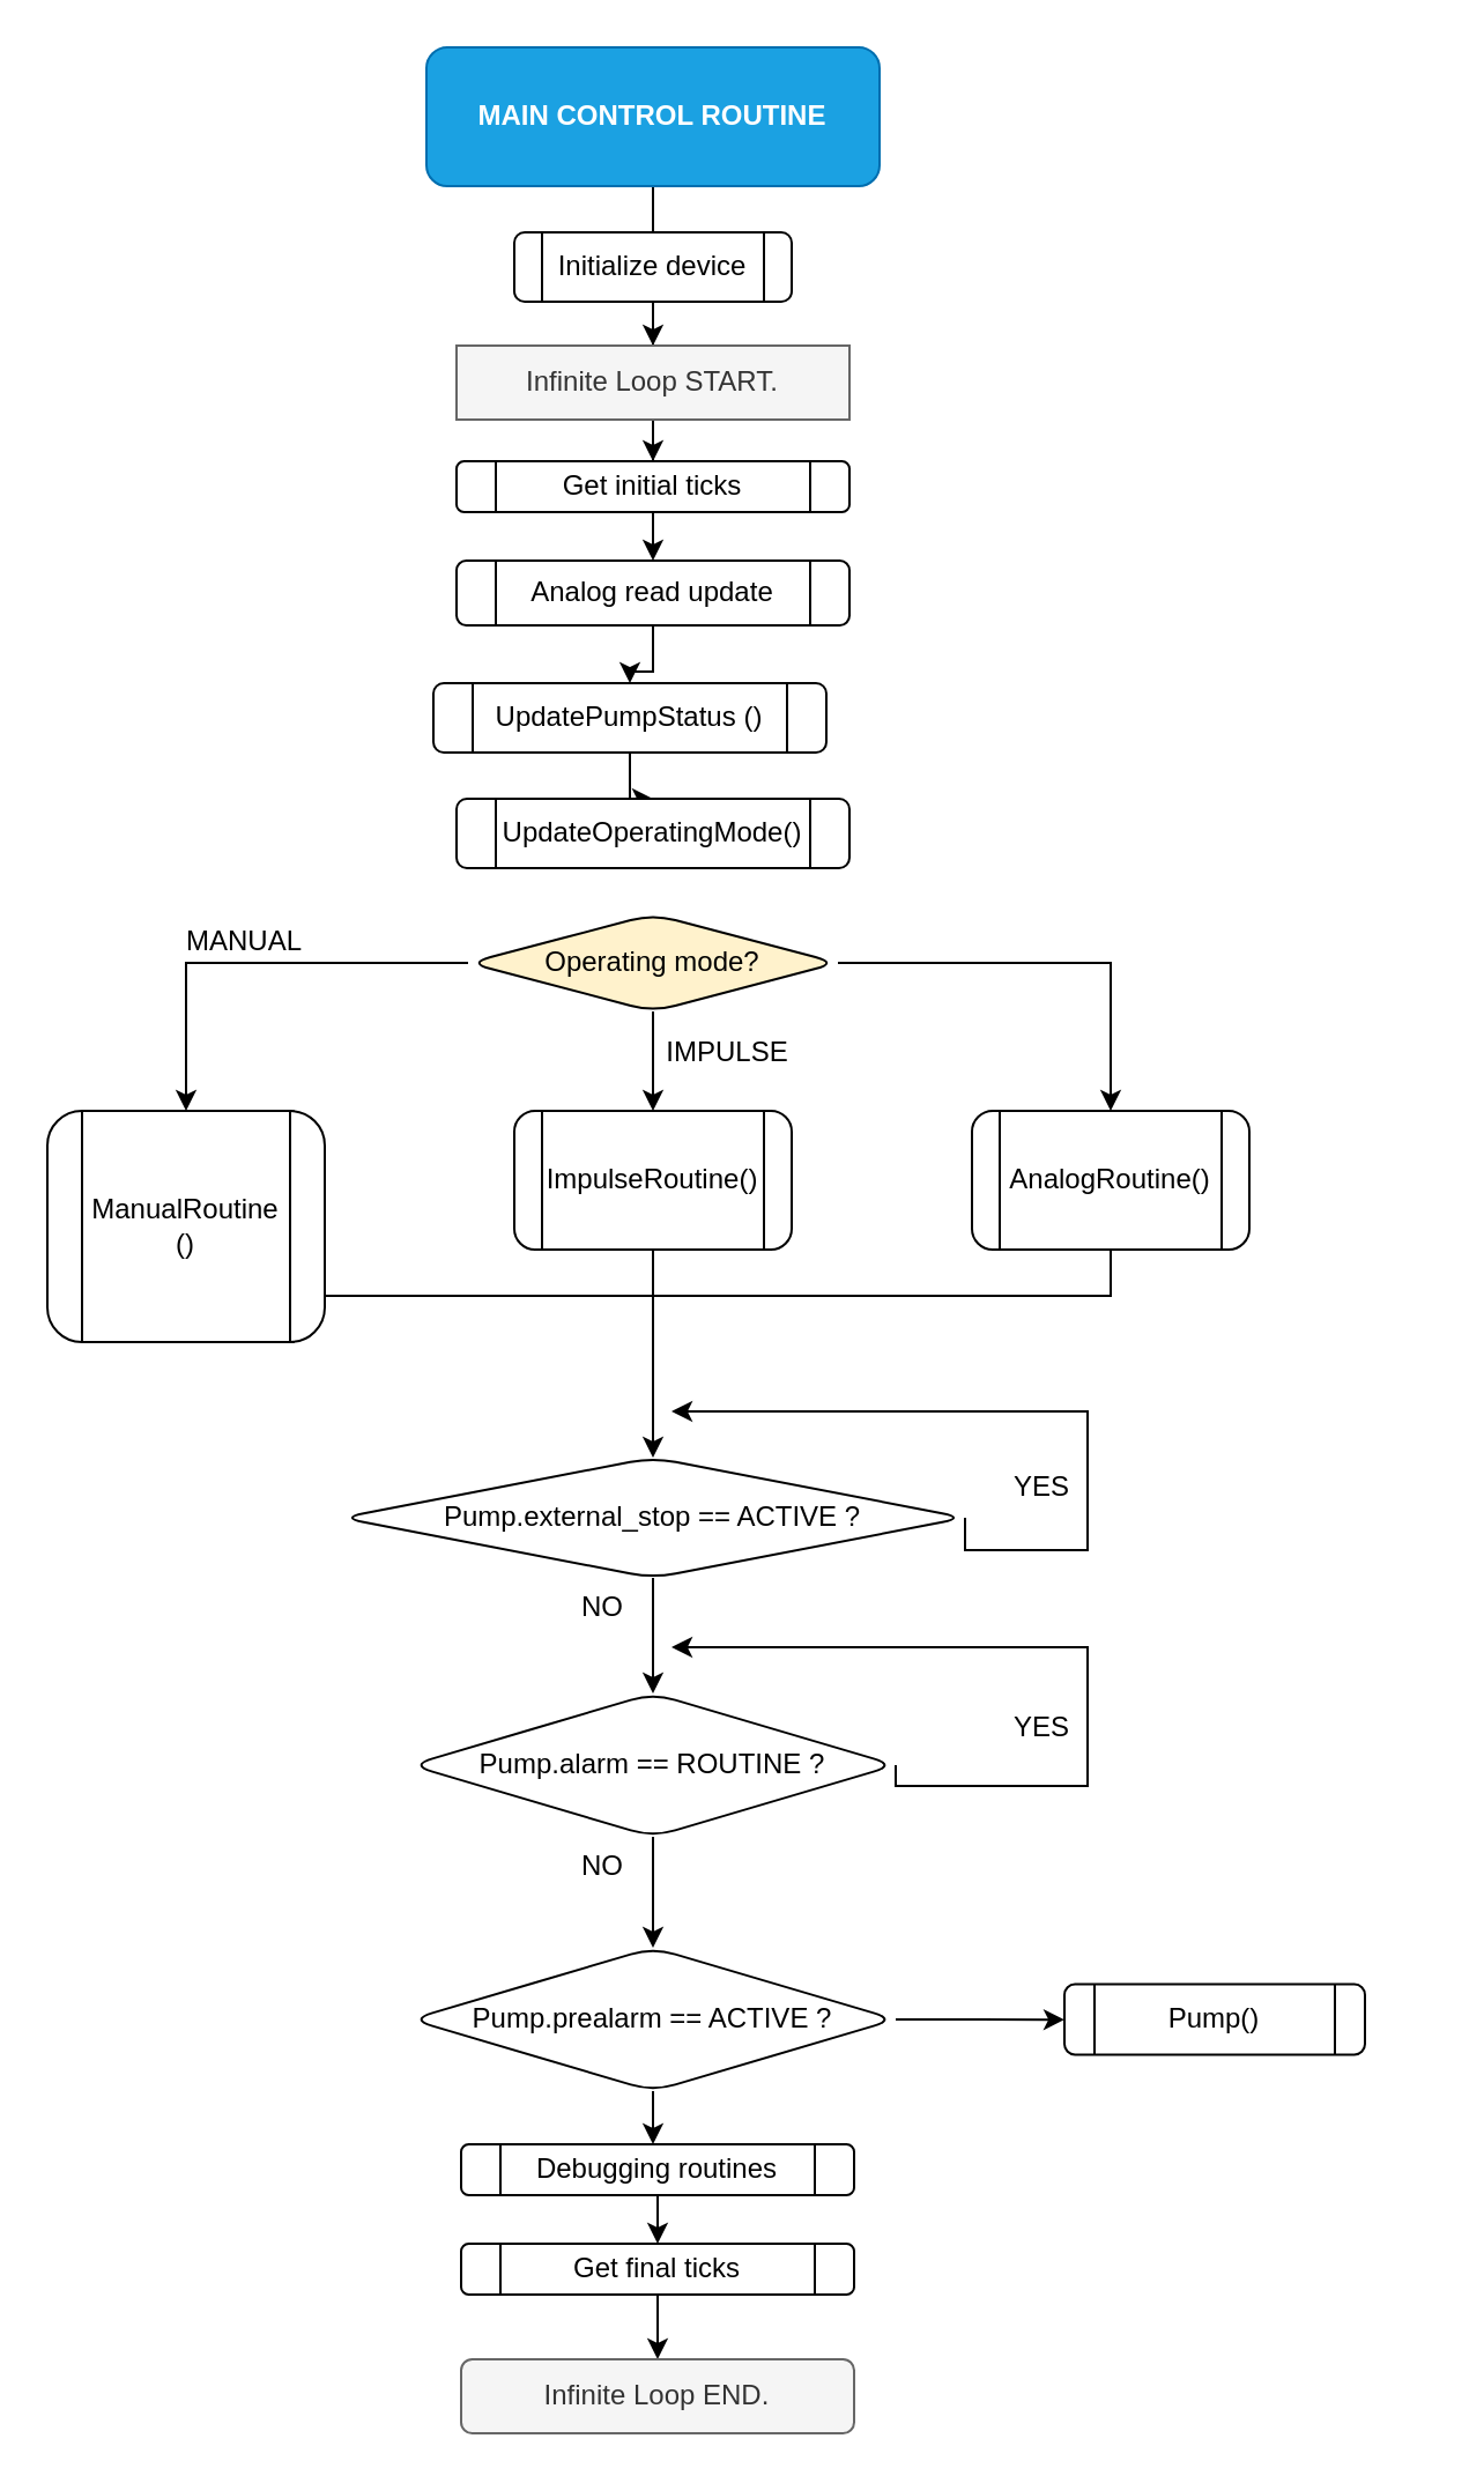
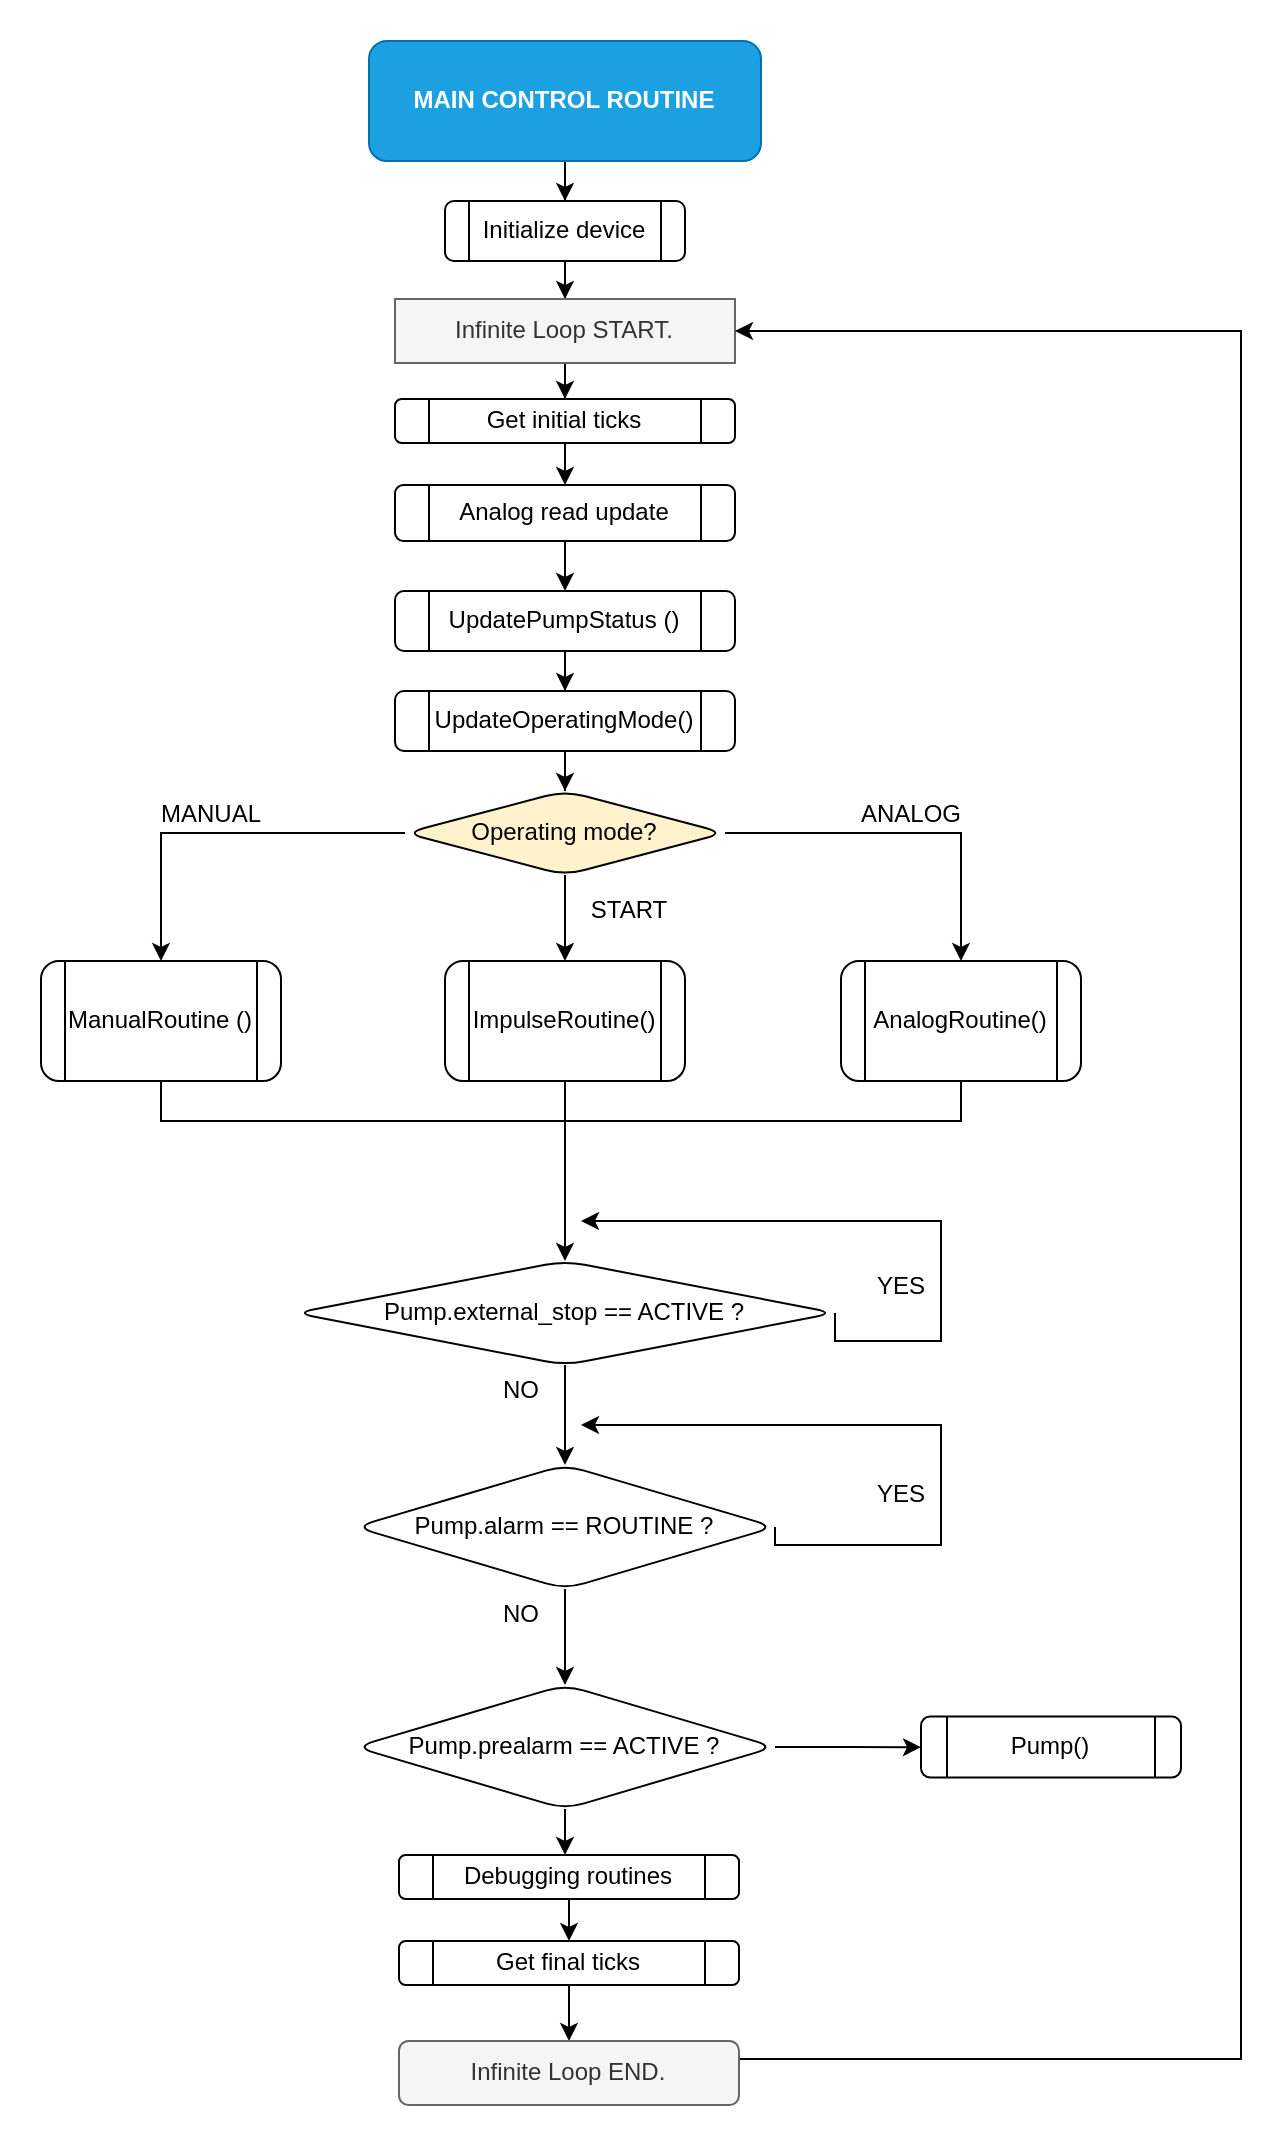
  <mxCell id="0" />
  <mxCell id="1" parent="0" />
- <mxCell id="2" value="" style="edgeStyle=orthogonalEdgeStyle;rounded=0;orthogonalLoop=1;jettySize=auto;html=1;endArrow=none;" parent="1" source="3" target="5" edge="1"><mxGeometry relative="1" as="geometry" /></mxCell>
+ <mxCell id="2" value="" style="edgeStyle=orthogonalEdgeStyle;rounded=0;orthogonalLoop=1;jettySize=auto;html=1;" parent="1" source="3" target="5" edge="1"><mxGeometry relative="1" as="geometry" /></mxCell>
  <mxCell id="3" value="&lt;b&gt;MAIN CONTROL ROUTINE&lt;/b&gt;" style="rounded=1;whiteSpace=wrap;html=1;fillColor=#1ba1e2;strokeColor=#006EAF;fontColor=#ffffff;" parent="1" vertex="1"><mxGeometry x="184" y="20" width="196" height="60" as="geometry" /></mxCell>
  <mxCell id="4" value="" style="edgeStyle=orthogonalEdgeStyle;rounded=0;orthogonalLoop=1;jettySize=auto;html=1;" parent="1" source="5" target="7" edge="1"><mxGeometry relative="1" as="geometry" /></mxCell>
  <mxCell id="5" value="Initialize device" style="shape=process;whiteSpace=wrap;html=1;backgroundOutline=1;rounded=1;" parent="1" vertex="1"><mxGeometry x="222" y="100" width="120" height="30" as="geometry" /></mxCell>
  <mxCell id="6" value="" style="edgeStyle=orthogonalEdgeStyle;rounded=0;orthogonalLoop=1;jettySize=auto;html=1;" parent="1" source="7" target="9" edge="1"><mxGeometry relative="1" as="geometry" /></mxCell>
  <mxCell id="7" value="Infinite Loop&amp;nbsp;&lt;span style=&quot;background-color: initial;&quot;&gt;START.&lt;/span&gt;" style="whiteSpace=wrap;html=1;fillColor=#f5f5f5;fontColor=#333333;strokeColor=#666666;rounded=0;" parent="1" vertex="1"><mxGeometry x="197" y="149" width="170" height="32" as="geometry" /></mxCell>
  <mxCell id="8" value="" style="edgeStyle=orthogonalEdgeStyle;rounded=0;orthogonalLoop=1;jettySize=auto;html=1;" parent="1" source="9" target="11" edge="1"><mxGeometry relative="1" as="geometry" /></mxCell>
  <mxCell id="9" value="Get initial ticks" style="shape=process;whiteSpace=wrap;html=1;backgroundOutline=1;rounded=1;" parent="1" vertex="1"><mxGeometry x="197" y="199" width="170" height="22" as="geometry" /></mxCell>
  <mxCell id="10" value="" style="edgeStyle=orthogonalEdgeStyle;rounded=0;orthogonalLoop=1;jettySize=auto;html=1;" parent="1" source="11" target="13" edge="1"><mxGeometry relative="1" as="geometry" /></mxCell>
  <mxCell id="11" value="Analog read update" style="shape=process;whiteSpace=wrap;html=1;backgroundOutline=1;rounded=1;" parent="1" vertex="1"><mxGeometry x="197" y="242" width="170" height="28" as="geometry" /></mxCell>
  <mxCell id="12" value="" style="edgeStyle=orthogonalEdgeStyle;rounded=0;orthogonalLoop=1;jettySize=auto;html=1;" parent="1" source="13" target="15" edge="1"><mxGeometry relative="1" as="geometry" /></mxCell>
- <mxCell id="13" value="UpdatePumpStatus ()" style="shape=process;whiteSpace=wrap;html=1;backgroundOutline=1;rounded=1;" parent="1" vertex="1"><mxGeometry x="187" y="295" width="170" height="30" as="geometry" /></mxCell>
+ <mxCell id="13" value="UpdatePumpStatus ()" style="shape=process;whiteSpace=wrap;html=1;backgroundOutline=1;rounded=1;" parent="1" vertex="1"><mxGeometry x="197" y="295" width="170" height="30" as="geometry" /></mxCell>
+ <mxCell id="14" value="" style="edgeStyle=orthogonalEdgeStyle;rounded=0;orthogonalLoop=1;jettySize=auto;html=1;" parent="1" source="15" target="19" edge="1"><mxGeometry relative="1" as="geometry" /></mxCell>
  <mxCell id="15" value="UpdateOperatingMode()" style="shape=process;whiteSpace=wrap;html=1;backgroundOutline=1;rounded=1;" parent="1" vertex="1"><mxGeometry x="197" y="345" width="170" height="30" as="geometry" /></mxCell>
  <mxCell id="16" value="" style="edgeStyle=orthogonalEdgeStyle;rounded=0;orthogonalLoop=1;jettySize=auto;html=1;" parent="1" source="19" target="21" edge="1"><mxGeometry relative="1" as="geometry" /></mxCell>
  <mxCell id="17" value="" style="edgeStyle=orthogonalEdgeStyle;rounded=0;orthogonalLoop=1;jettySize=auto;html=1;" parent="1" source="19" target="23" edge="1"><mxGeometry relative="1" as="geometry" /></mxCell>
  <mxCell id="18" value="" style="edgeStyle=orthogonalEdgeStyle;rounded=0;orthogonalLoop=1;jettySize=auto;html=1;" parent="1" source="19" target="25" edge="1"><mxGeometry relative="1" as="geometry" /></mxCell>
  <mxCell id="19" value="Operating mode?" style="rhombus;whiteSpace=wrap;html=1;rounded=1;fillColor=#fff2cc;" parent="1" vertex="1"><mxGeometry x="202" y="395" width="160" height="42" as="geometry" /></mxCell>
  <mxCell id="20" style="edgeStyle=orthogonalEdgeStyle;rounded=0;orthogonalLoop=1;jettySize=auto;html=1;exitX=0.5;exitY=1;exitDx=0;exitDy=0;endArrow=none;endFill=0;" parent="1" source="21" edge="1"><mxGeometry relative="1" as="geometry"><mxPoint x="280" y="560" as="targetPoint" /><Array as="points"><mxPoint x="80" y="560" /><mxPoint x="280" y="560" /></Array></mxGeometry></mxCell>
- <mxCell id="21" value="ManualRoutine ()" style="shape=process;whiteSpace=wrap;html=1;backgroundOutline=1;rounded=1;" parent="1" vertex="1"><mxGeometry x="20" y="480" width="120" height="100" as="geometry" /></mxCell>
+ <mxCell id="21" value="ManualRoutine ()" style="shape=process;whiteSpace=wrap;html=1;backgroundOutline=1;rounded=1;" parent="1" vertex="1"><mxGeometry x="20" y="480" width="120" height="60" as="geometry" /></mxCell>
  <mxCell id="22" style="edgeStyle=orthogonalEdgeStyle;rounded=0;orthogonalLoop=1;jettySize=auto;html=1;exitX=0.5;exitY=1;exitDx=0;exitDy=0;endArrow=none;endFill=0;" parent="1" source="23" edge="1"><mxGeometry relative="1" as="geometry"><mxPoint x="280" y="560" as="targetPoint" /><Array as="points"><mxPoint x="480" y="560" /><mxPoint x="291" y="560" /></Array></mxGeometry></mxCell>
  <mxCell id="23" value="AnalogRoutine()" style="shape=process;whiteSpace=wrap;html=1;backgroundOutline=1;rounded=1;" parent="1" vertex="1"><mxGeometry x="420" y="480" width="120" height="60" as="geometry" /></mxCell>
  <mxCell id="24" style="edgeStyle=orthogonalEdgeStyle;rounded=0;orthogonalLoop=1;jettySize=auto;html=1;exitX=0.5;exitY=1;exitDx=0;exitDy=0;entryX=0.5;entryY=0;entryDx=0;entryDy=0;" parent="1" source="25" target="31" edge="1"><mxGeometry relative="1" as="geometry" /></mxCell>
  <mxCell id="25" value="ImpulseRoutine()" style="shape=process;whiteSpace=wrap;html=1;backgroundOutline=1;rounded=1;" parent="1" vertex="1"><mxGeometry x="222" y="480" width="120" height="60" as="geometry" /></mxCell>
  <mxCell id="26" value="MANUAL" style="text;html=1;align=center;verticalAlign=middle;resizable=0;points=[];autosize=1;strokeColor=none;fillColor=none;" parent="1" vertex="1"><mxGeometry x="70" y="392" width="70" height="30" as="geometry" /></mxCell>
- <mxCell id="28" value="IMPULSE" style="text;html=1;align=center;verticalAlign=middle;resizable=0;points=[];autosize=1;strokeColor=none;fillColor=none;" parent="1" vertex="1"><mxGeometry x="274" y="440" width="80" height="30" as="geometry" /></mxCell>
+ <mxCell id="27" value="ANALOG" style="text;html=1;align=center;verticalAlign=middle;resizable=0;points=[];autosize=1;strokeColor=none;fillColor=none;" parent="1" vertex="1"><mxGeometry x="420" y="392" width="70" height="30" as="geometry" /></mxCell>
+ <mxCell id="28" value="START" style="text;html=1;align=center;verticalAlign=middle;resizable=0;points=[];autosize=1;strokeColor=none;fillColor=none;" parent="1" vertex="1"><mxGeometry x="274" y="440" width="80" height="30" as="geometry" /></mxCell>
  <mxCell id="29" style="edgeStyle=orthogonalEdgeStyle;rounded=0;orthogonalLoop=1;jettySize=auto;html=1;exitX=1;exitY=0.5;exitDx=0;exitDy=0;" parent="1" source="31" edge="1"><mxGeometry relative="1" as="geometry"><mxPoint x="290" y="610" as="targetPoint" /><Array as="points"><mxPoint x="470" y="670" /><mxPoint x="470" y="610" /></Array></mxGeometry></mxCell>
  <mxCell id="30" value="" style="edgeStyle=orthogonalEdgeStyle;rounded=0;orthogonalLoop=1;jettySize=auto;html=1;" parent="1" source="31" target="35" edge="1"><mxGeometry relative="1" as="geometry" /></mxCell>
  <mxCell id="31" value="Pump.external_stop == ACTIVE ?" style="rhombus;whiteSpace=wrap;html=1;rounded=1;" parent="1" vertex="1"><mxGeometry x="147" y="630" width="270" height="52" as="geometry" /></mxCell>
  <mxCell id="32" value="YES" style="text;html=1;align=center;verticalAlign=middle;resizable=0;points=[];autosize=1;strokeColor=none;fillColor=none;" parent="1" vertex="1"><mxGeometry x="425" y="628" width="50" height="30" as="geometry" /></mxCell>
  <mxCell id="33" style="edgeStyle=orthogonalEdgeStyle;rounded=0;orthogonalLoop=1;jettySize=auto;html=1;exitX=1;exitY=0.5;exitDx=0;exitDy=0;" parent="1" source="35" edge="1"><mxGeometry relative="1" as="geometry"><mxPoint x="290" y="712" as="targetPoint" /><Array as="points"><mxPoint x="470" y="772" /><mxPoint x="470" y="712" /></Array></mxGeometry></mxCell>
  <mxCell id="34" style="edgeStyle=orthogonalEdgeStyle;rounded=0;orthogonalLoop=1;jettySize=auto;html=1;exitX=0.5;exitY=1;exitDx=0;exitDy=0;entryX=0.5;entryY=0;entryDx=0;entryDy=0;" parent="1" source="35" target="40" edge="1"><mxGeometry relative="1" as="geometry" /></mxCell>
  <mxCell id="35" value="Pump.alarm == ROUTINE ?" style="rhombus;whiteSpace=wrap;html=1;rounded=1;" parent="1" vertex="1"><mxGeometry x="177" y="732" width="210" height="62" as="geometry" /></mxCell>
  <mxCell id="36" value="YES" style="text;html=1;align=center;verticalAlign=middle;resizable=0;points=[];autosize=1;strokeColor=none;fillColor=none;" parent="1" vertex="1"><mxGeometry x="425" y="732" width="50" height="30" as="geometry" /></mxCell>
  <mxCell id="37" value="NO" style="text;html=1;align=center;verticalAlign=middle;resizable=0;points=[];autosize=1;strokeColor=none;fillColor=none;" parent="1" vertex="1"><mxGeometry x="240" y="680" width="40" height="30" as="geometry" /></mxCell>
  <mxCell id="38" value="" style="edgeStyle=orthogonalEdgeStyle;rounded=0;orthogonalLoop=1;jettySize=auto;html=1;" parent="1" source="40" target="42" edge="1"><mxGeometry relative="1" as="geometry" /></mxCell>
  <mxCell id="39" style="edgeStyle=orthogonalEdgeStyle;rounded=0;orthogonalLoop=1;jettySize=auto;html=1;" parent="1" source="40" edge="1"><mxGeometry relative="1" as="geometry"><mxPoint x="282" y="927" as="targetPoint" /></mxGeometry></mxCell>
  <mxCell id="40" value="Pump.prealarm == ACTIVE ?" style="rhombus;whiteSpace=wrap;html=1;rounded=1;" parent="1" vertex="1"><mxGeometry x="177" y="842" width="210" height="62" as="geometry" /></mxCell>
  <mxCell id="41" value="NO" style="text;html=1;align=center;verticalAlign=middle;resizable=0;points=[];autosize=1;strokeColor=none;fillColor=none;" parent="1" vertex="1"><mxGeometry x="240" y="792" width="40" height="30" as="geometry" /></mxCell>
  <mxCell id="42" value="Pump()" style="shape=process;whiteSpace=wrap;html=1;backgroundOutline=1;rounded=1;" parent="1" vertex="1"><mxGeometry x="460" y="857.75" width="130" height="30.5" as="geometry" /></mxCell>
  <mxCell id="43" style="edgeStyle=orthogonalEdgeStyle;rounded=0;orthogonalLoop=1;jettySize=auto;html=1;exitX=0.5;exitY=1;exitDx=0;exitDy=0;entryX=0.5;entryY=0;entryDx=0;entryDy=0;" parent="1" source="44" target="46" edge="1"><mxGeometry relative="1" as="geometry" /></mxCell>
  <mxCell id="44" value="Get final ticks" style="shape=process;whiteSpace=wrap;html=1;backgroundOutline=1;rounded=1;" parent="1" vertex="1"><mxGeometry x="199" y="970" width="170" height="22" as="geometry" /></mxCell>
+ <mxCell id="45" style="edgeStyle=orthogonalEdgeStyle;rounded=0;orthogonalLoop=1;jettySize=auto;html=1;exitX=0.5;exitY=1;exitDx=0;exitDy=0;entryX=1;entryY=0.5;entryDx=0;entryDy=0;" parent="1" source="46" target="7" edge="1"><mxGeometry relative="1" as="geometry"><Array as="points"><mxPoint x="282" y="1029" /><mxPoint x="620" y="1029" /><mxPoint x="620" y="165" /></Array></mxGeometry></mxCell>
  <mxCell id="46" value="Infinite Loop END&lt;span style=&quot;background-color: initial;&quot;&gt;.&lt;/span&gt;" style="rounded=1;whiteSpace=wrap;html=1;fillColor=#f5f5f5;fontColor=#333333;strokeColor=#666666;" parent="1" vertex="1"><mxGeometry x="199" y="1020" width="170" height="32" as="geometry" /></mxCell>
  <mxCell id="47" style="edgeStyle=orthogonalEdgeStyle;rounded=0;orthogonalLoop=1;jettySize=auto;html=1;exitX=0.5;exitY=1;exitDx=0;exitDy=0;entryX=0.5;entryY=0;entryDx=0;entryDy=0;" parent="1" source="48" target="44" edge="1"><mxGeometry relative="1" as="geometry" /></mxCell>
  <mxCell id="48" value="Debugging routines" style="shape=process;whiteSpace=wrap;html=1;backgroundOutline=1;rounded=1;" parent="1" vertex="1"><mxGeometry x="199" y="927" width="170" height="22" as="geometry" /></mxCell>
